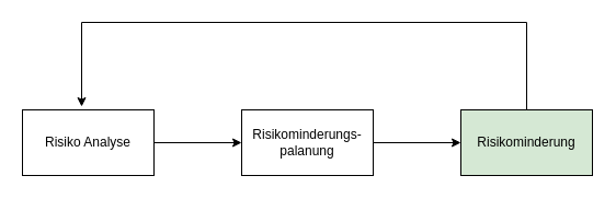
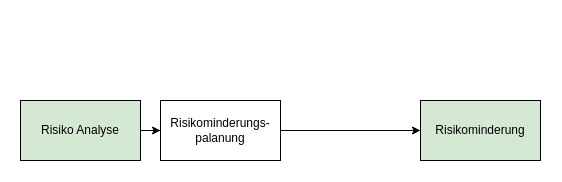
  <mxCell id="0" />
  <mxCell id="1" parent="0" />
  <mxCell id="2" value="" style="edgeStyle=orthogonalEdgeStyle;rounded=0;orthogonalLoop=1;jettySize=auto;html=1;" edge="1" parent="1" source="3" target="5"><mxGeometry relative="1" as="geometry" /></mxCell>
- <mxCell id="3" value="Risiko Analyse" style="rounded=0;whiteSpace=wrap;html=1;" vertex="1" parent="1"><mxGeometry x="20" y="100" width="120" height="60" as="geometry" /></mxCell>
+ <mxCell id="3" value="Risiko Analyse" style="rounded=0;whiteSpace=wrap;html=1;fillColor=#d5e8d4;" vertex="1" parent="1"><mxGeometry x="20" y="100" width="120" height="60" as="geometry" /></mxCell>
  <mxCell id="4" value="" style="edgeStyle=orthogonalEdgeStyle;rounded=0;orthogonalLoop=1;jettySize=auto;html=1;" edge="1" parent="1" source="5" target="6"><mxGeometry relative="1" as="geometry" /></mxCell>
- <mxCell id="5" value="Risikominderungs- palanung" style="rounded=0;whiteSpace=wrap;html=1;" vertex="1" parent="1"><mxGeometry x="220" y="100" width="120" height="60" as="geometry" /></mxCell>
+ <mxCell id="5" value="Risikominderungs- palanung" style="rounded=0;whiteSpace=wrap;html=1;" vertex="1" parent="1"><mxGeometry x="160" y="100" width="120" height="60" as="geometry" /></mxCell>
  <mxCell id="6" value="Risikominderung" style="rounded=0;whiteSpace=wrap;html=1;fillColor=#d5e8d4;" vertex="1" parent="1"><mxGeometry x="420" y="100" width="120" height="60" as="geometry" /></mxCell>
- <mxCell id="7" value="" style="endArrow=classic;html=1;rounded=0;exitX=0.5;exitY=0;exitDx=0;exitDy=0;entryX=0.45;entryY=-0.05;entryDx=0;entryDy=0;entryPerimeter=0;" edge="1" parent="1" source="6" target="3"><mxGeometry width="50" height="50" relative="1" as="geometry"><mxPoint x="490" y="80" as="sourcePoint" /><mxPoint x="540" y="30" as="targetPoint" /><Array as="points"><mxPoint x="480" y="20" /><mxPoint x="74" y="20" /></Array></mxGeometry></mxCell>
